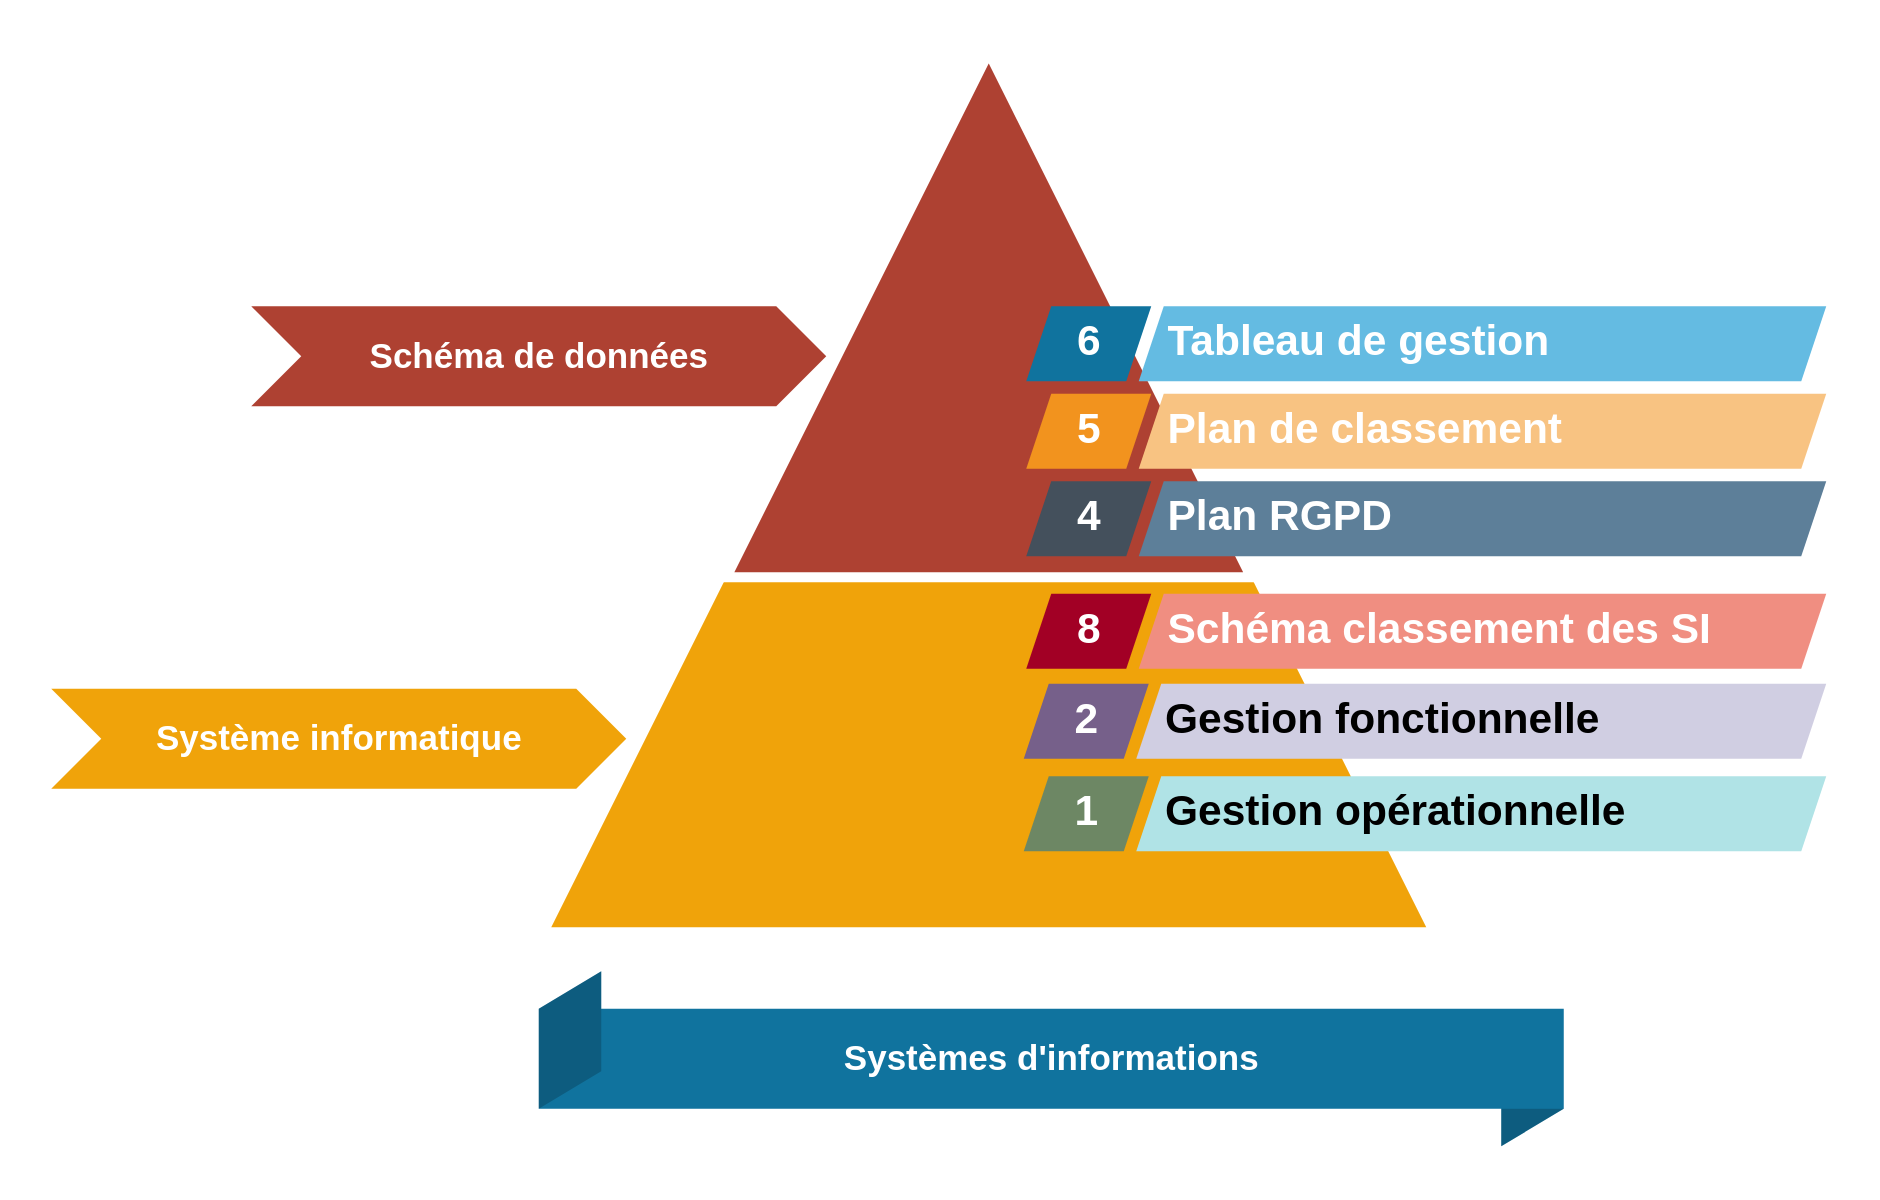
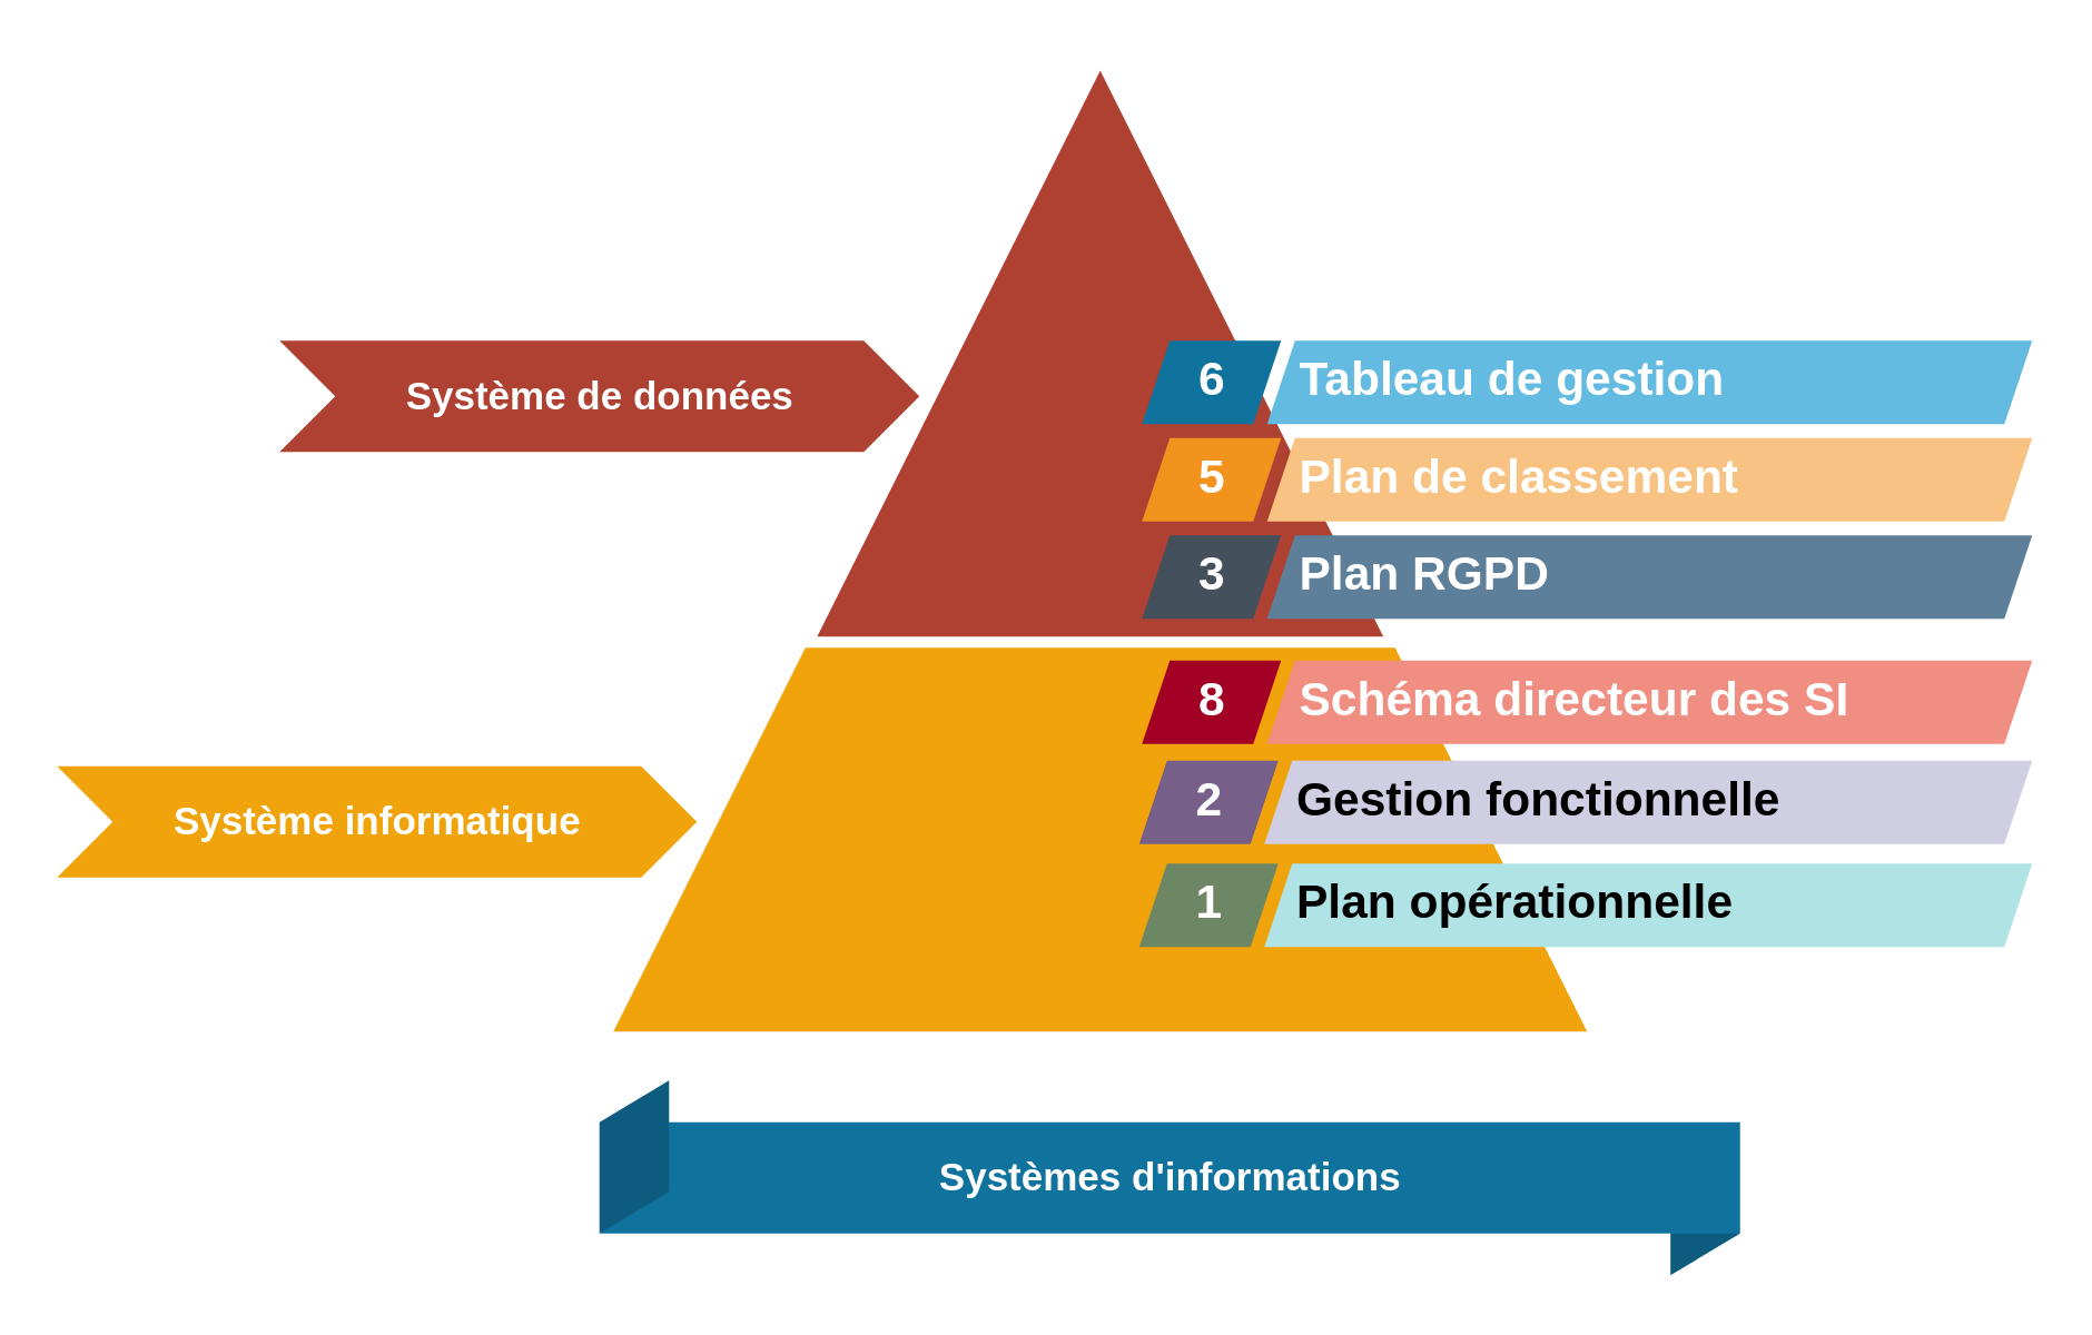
  <mxCell id="0" />
  <mxCell id="1" parent="0" />
  <mxCell id="2" value="" style="triangle;direction=north;strokeWidth=4;html=1;fillColor=#f0a30a;strokeColor=none;shadow=0;fontSize=10;fontColor=#ffffff;align=center;fontStyle=0;whiteSpace=wrap;spacing=10;" vertex="1" parent="1"><mxGeometry x="220" y="20.4" width="350" height="350" as="geometry" /></mxCell>
  <mxCell id="3" value="" style="triangle;direction=north;strokeWidth=4;html=1;fillColor=#AE4132;strokeColor=#ffffff;shadow=0;fontSize=10;fontColor=#FFFFFF;align=center;fontStyle=0;whiteSpace=wrap;spacing=10;" vertex="1" parent="1"><mxGeometry x="290" y="20.4" width="210" height="210" as="geometry" /></mxCell>
  <mxCell id="4" value="6" style="shape=mxgraph.infographic.parallelogram;dx=5;html=1;fillColor=#10739E;strokeColor=none;shadow=0;fontSize=17;fontColor=#FFFFFF;align=center;fontStyle=1;" vertex="1" parent="1"><mxGeometry x="410" y="122" width="50" height="30" as="geometry" /></mxCell>
  <mxCell id="5" value="Tableau de gestion" style="shape=mxgraph.infographic.parallelogram;dx=5;;html=1;fillColor=#64BBE2;strokeColor=none;shadow=0;fontSize=17;fontColor=#FFFFFF;align=left;spacingLeft=10;fontStyle=1;" vertex="1" parent="1"><mxGeometry x="455" y="122" width="275" height="30" as="geometry" /></mxCell>
  <mxCell id="6" value="5" style="shape=mxgraph.infographic.parallelogram;dx=5;html=1;fillColor=#F2931E;strokeColor=none;shadow=0;fontSize=17;fontColor=#FFFFFF;align=center;fontStyle=1;" vertex="1" parent="1"><mxGeometry x="410" y="157" width="50" height="30" as="geometry" /></mxCell>
  <mxCell id="7" value="Plan de classement" style="shape=mxgraph.infographic.parallelogram;dx=5;;html=1;fillColor=#F8C382;strokeColor=none;shadow=0;fontSize=17;fontColor=#FFFFFF;align=left;spacingLeft=10;fontStyle=1;" vertex="1" parent="1"><mxGeometry x="455" y="157" width="275" height="30" as="geometry" /></mxCell>
- <mxCell id="8" value="4" style="shape=mxgraph.infographic.parallelogram;dx=5;html=1;fillColor=#44505C;strokeColor=none;shadow=0;fontSize=17;fontColor=#ffffff;align=center;fontStyle=1;" vertex="1" parent="1"><mxGeometry x="410" y="192" width="50" height="30" as="geometry" /></mxCell>
+ <mxCell id="8" value="3" style="shape=mxgraph.infographic.parallelogram;dx=5;html=1;fillColor=#44505C;strokeColor=none;shadow=0;fontSize=17;fontColor=#ffffff;align=center;fontStyle=1;" vertex="1" parent="1"><mxGeometry x="410" y="192" width="50" height="30" as="geometry" /></mxCell>
  <mxCell id="9" value="Plan RGPD" style="shape=mxgraph.infographic.parallelogram;dx=5;;html=1;fillColor=#5D7F99;strokeColor=none;shadow=0;fontSize=17;fontColor=#FFFFFF;align=left;spacingLeft=10;fontStyle=1;" vertex="1" parent="1"><mxGeometry x="455" y="192" width="275" height="30" as="geometry" /></mxCell>
  <mxCell id="10" value="8" style="shape=mxgraph.infographic.parallelogram;dx=5;html=1;fillColor=#a20025;strokeColor=none;shadow=0;fontSize=17;fontColor=#ffffff;align=center;fontStyle=1;" vertex="1" parent="1"><mxGeometry x="410" y="237" width="50" height="30" as="geometry" /></mxCell>
- <mxCell id="11" value="Schéma classement des SI&lt;br&gt;" style="shape=mxgraph.infographic.parallelogram;dx=5;;html=1;fillColor=#F08E81;strokeColor=none;shadow=0;fontSize=17;fontColor=#FFFFFF;align=left;spacingLeft=10;fontStyle=1;" vertex="1" parent="1"><mxGeometry x="455" y="237" width="275" height="30" as="geometry" /></mxCell>
+ <mxCell id="11" value="Schéma directeur des SI&lt;br&gt;" style="shape=mxgraph.infographic.parallelogram;dx=5;;html=1;fillColor=#F08E81;strokeColor=none;shadow=0;fontSize=17;fontColor=#FFFFFF;align=left;spacingLeft=10;fontStyle=1;" vertex="1" parent="1"><mxGeometry x="455" y="237" width="275" height="30" as="geometry" /></mxCell>
  <mxCell id="12" value="Système informatique" style="html=1;shape=mxgraph.infographic.ribbonSimple;notch1=20;notch2=20;fillColor=#f0a30a;strokeColor=none;align=center;verticalAlign=middle;fontColor=#ffffff;fontSize=14;fontStyle=1;" vertex="1" parent="1"><mxGeometry x="20" y="275" width="230" height="40" as="geometry" /></mxCell>
  <mxCell id="13" value="Systèmes d'informations" style="html=1;shape=mxgraph.infographic.ribbonDoubleFolded;dx=25;dy=15;fillColor=#10739E;strokeColor=none;align=center;verticalAlign=middle;fontColor=#ffffff;fontSize=14;fontStyle=1;" vertex="1" parent="1"><mxGeometry x="215" y="388" width="410" height="70" as="geometry" /></mxCell>
- <mxCell id="14" value="Schéma de données" style="html=1;shape=mxgraph.infographic.ribbonSimple;notch1=20;notch2=20;fillColor=#AE4132;strokeColor=none;align=center;verticalAlign=middle;fontColor=#ffffff;fontSize=14;fontStyle=1;" vertex="1" parent="1"><mxGeometry x="100" y="122" width="230" height="40" as="geometry" /></mxCell>
+ <mxCell id="14" value="Système de données" style="html=1;shape=mxgraph.infographic.ribbonSimple;notch1=20;notch2=20;fillColor=#AE4132;strokeColor=none;align=center;verticalAlign=middle;fontColor=#ffffff;fontSize=14;fontStyle=1;" vertex="1" parent="1"><mxGeometry x="100" y="122" width="230" height="40" as="geometry" /></mxCell>
  <mxCell id="15" value="2" style="shape=mxgraph.infographic.parallelogram;dx=5;html=1;fillColor=#76608a;strokeColor=none;shadow=0;fontSize=17;fontColor=#ffffff;align=center;fontStyle=1;" vertex="1" parent="1"><mxGeometry x="409" y="273" width="50" height="30" as="geometry" /></mxCell>
  <mxCell id="16" value="Gestion fonctionnelle&lt;br&gt;" style="shape=mxgraph.infographic.parallelogram;dx=5;;html=1;fillColor=#d0cee2;strokeColor=none;shadow=0;fontSize=17;align=left;spacingLeft=10;fontStyle=1;" vertex="1" parent="1"><mxGeometry x="454" y="273" width="276" height="30" as="geometry" /></mxCell>
  <mxCell id="17" value="1" style="shape=mxgraph.infographic.parallelogram;dx=5;html=1;fillColor=#6d8764;strokeColor=none;shadow=0;fontSize=17;fontColor=#ffffff;align=center;fontStyle=1;" vertex="1" parent="1"><mxGeometry x="409" y="310" width="50" height="30" as="geometry" /></mxCell>
- <mxCell id="18" value="Gestion opérationnelle&lt;br&gt;" style="shape=mxgraph.infographic.parallelogram;dx=5;;html=1;fillColor=#b0e3e6;strokeColor=none;shadow=0;fontSize=17;align=left;spacingLeft=10;fontStyle=1;" vertex="1" parent="1"><mxGeometry x="454" y="310" width="276" height="30" as="geometry" /></mxCell>
+ <mxCell id="18" value="Plan opérationnelle&lt;br&gt;" style="shape=mxgraph.infographic.parallelogram;dx=5;;html=1;fillColor=#b0e3e6;strokeColor=none;shadow=0;fontSize=17;align=left;spacingLeft=10;fontStyle=1;" vertex="1" parent="1"><mxGeometry x="454" y="310" width="276" height="30" as="geometry" /></mxCell>
